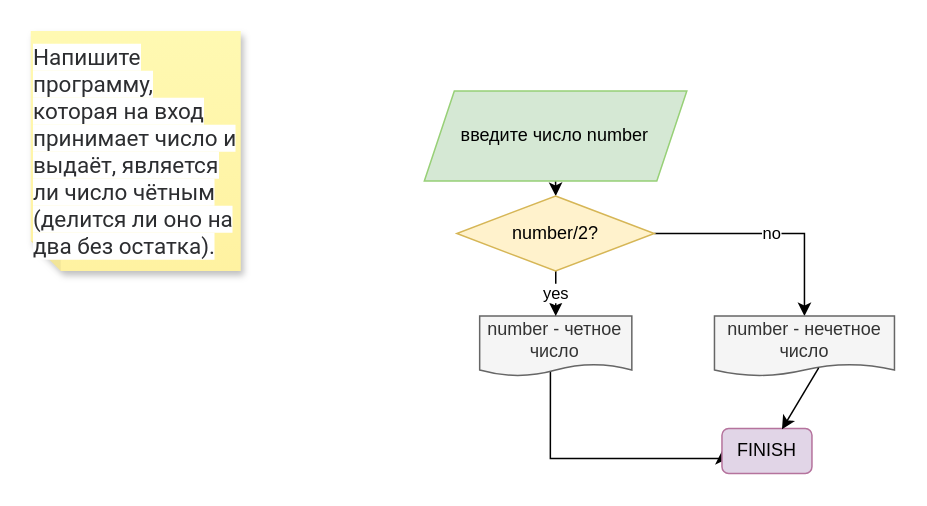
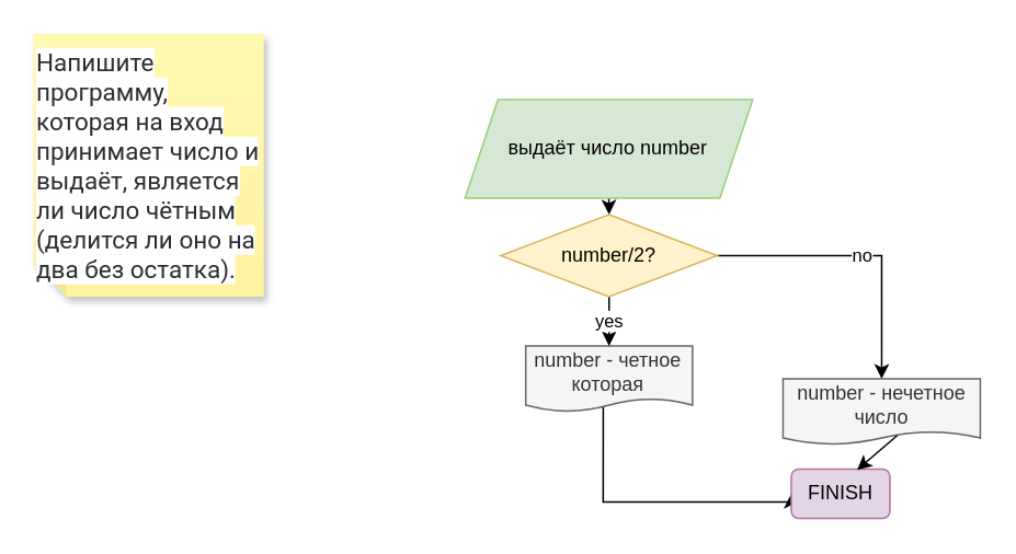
  <mxCell id="0" />
  <mxCell id="1" parent="0" />
  <mxCell id="2" value="&lt;span style=&quot;color: rgb(44, 45, 48); font-family: Roboto, &amp;quot;San Francisco&amp;quot;, &amp;quot;Helvetica Neue&amp;quot;, Helvetica, Arial; font-size: 15px; background-color: rgb(255, 255, 255);&quot;&gt;Напишите программу, которая на вход принимает число и выдаёт, является ли число чётным (делится ли оно на два без остатка).&lt;/span&gt;" style="shape=note;whiteSpace=wrap;html=1;backgroundOutline=1;fontColor=#000000;darkOpacity=0.05;fillColor=#FFF9B2;strokeColor=none;fillStyle=solid;direction=west;gradientDirection=north;gradientColor=#FFF2A1;shadow=1;size=20;pointerEvents=1;align=left;" parent="1" vertex="1"><mxGeometry x="20" y="20" width="140" height="160" as="geometry" /></mxCell>
  <mxCell id="3" style="edgeStyle=orthogonalEdgeStyle;rounded=0;orthogonalLoop=1;jettySize=auto;html=1;exitX=0.5;exitY=1;exitDx=0;exitDy=0;entryX=0.5;entryY=0;entryDx=0;entryDy=0;" parent="1" source="5" edge="1"><mxGeometry relative="1" as="geometry"><mxPoint x="370.005" y="100" as="targetPoint" /></mxGeometry></mxCell>
  <mxCell id="4" style="edgeStyle=orthogonalEdgeStyle;rounded=0;orthogonalLoop=1;jettySize=auto;html=1;exitX=0.5;exitY=1;exitDx=0;exitDy=0;entryX=0.5;entryY=0;entryDx=0;entryDy=0;" parent="1" source="5" edge="1"><mxGeometry relative="1" as="geometry"><mxPoint x="370" y="130" as="targetPoint" /></mxGeometry></mxCell>
- <mxCell id="5" value="введите число number" style="shape=parallelogram;perimeter=parallelogramPerimeter;whiteSpace=wrap;html=1;fixedSize=1;strokeColor=#97D077;fillColor=#d5e8d4;" parent="1" vertex="1"><mxGeometry x="282.38" y="60" width="175" height="60" as="geometry" /></mxCell>
+ <mxCell id="5" value="выдаёт число number" style="shape=parallelogram;perimeter=parallelogramPerimeter;whiteSpace=wrap;html=1;fixedSize=1;strokeColor=#97D077;fillColor=#d5e8d4;" parent="1" vertex="1"><mxGeometry x="282.38" y="60" width="175" height="60" as="geometry" /></mxCell>
  <mxCell id="6" style="edgeStyle=orthogonalEdgeStyle;rounded=0;orthogonalLoop=1;jettySize=auto;html=1;exitX=0.465;exitY=0.863;exitDx=0;exitDy=0;entryX=0;entryY=0.5;entryDx=0;entryDy=0;exitPerimeter=0;" parent="1" source="7" target="8" edge="1"><mxGeometry relative="1" as="geometry"><Array as="points"><mxPoint x="366" y="305" /></Array></mxGeometry></mxCell>
- <mxCell id="7" value="number - четное число" style="shape=document;whiteSpace=wrap;html=1;boundedLbl=1;strokeColor=#666666;fillColor=#f5f5f5;fontColor=#333333;size=0.199;" parent="1" vertex="1"><mxGeometry x="319.28" y="210" width="101.44" height="40" as="geometry" /></mxCell>
+ <mxCell id="7" value="number - четное которая" style="shape=document;whiteSpace=wrap;html=1;boundedLbl=1;strokeColor=#666666;fillColor=#f5f5f5;fontColor=#333333;size=0.199;" parent="1" vertex="1"><mxGeometry x="319.28" y="210" width="101.44" height="40" as="geometry" /></mxCell>
  <mxCell id="8" value="FINISH" style="rounded=1;whiteSpace=wrap;html=1;fillColor=#e1d5e7;strokeColor=#B5739D;" parent="1" vertex="1"><mxGeometry x="480.81" y="285" width="60" height="30" as="geometry" /></mxCell>
  <mxCell id="9" value="yes" style="edgeStyle=orthogonalEdgeStyle;rounded=0;orthogonalLoop=1;jettySize=auto;html=1;exitX=0.5;exitY=1;exitDx=0;exitDy=0;" parent="1" source="11" edge="1"><mxGeometry relative="1" as="geometry"><mxPoint x="370" y="210" as="targetPoint" /><Array as="points"><mxPoint x="370" y="210" /><mxPoint x="370" y="210" /></Array></mxGeometry></mxCell>
  <mxCell id="10" value="no" style="edgeStyle=orthogonalEdgeStyle;rounded=0;orthogonalLoop=1;jettySize=auto;html=1;exitX=1;exitY=0.5;exitDx=0;exitDy=0;entryX=0.5;entryY=0;entryDx=0;entryDy=0;" parent="1" source="11" target="12" edge="1"><mxGeometry relative="1" as="geometry"><mxPoint x="465.525" y="155.5" as="targetPoint" /></mxGeometry></mxCell>
  <mxCell id="11" value="number/2?" style="rhombus;whiteSpace=wrap;html=1;strokeColor=#d6b656;fillColor=#fff2cc;" parent="1" vertex="1"><mxGeometry x="304.07" y="130" width="131.62" height="50" as="geometry" /></mxCell>
- <mxCell id="12" value="number - нечетное число" style="shape=document;whiteSpace=wrap;html=1;boundedLbl=1;strokeColor=#666666;fillColor=#f5f5f5;fontColor=#333333;size=0.199;" parent="1" vertex="1"><mxGeometry x="475.81" y="210" width="120" height="40" as="geometry" /></mxCell>
+ <mxCell id="12" value="number - нечетное число" style="shape=document;whiteSpace=wrap;html=1;boundedLbl=1;strokeColor=#666666;fillColor=#f5f5f5;fontColor=#333333;size=0.199;" parent="1" vertex="1"><mxGeometry x="475.81" y="230" width="120" height="40" as="geometry" /></mxCell>
  <mxCell id="13" value="" style="endArrow=classic;html=1;rounded=0;entryX=0.667;entryY=0.017;entryDx=0;entryDy=0;entryPerimeter=0;exitX=0.579;exitY=0.863;exitDx=0;exitDy=0;exitPerimeter=0;" parent="1" source="12" target="8" edge="1"><mxGeometry width="50" height="50" relative="1" as="geometry"><mxPoint x="530" y="200" as="sourcePoint" /><mxPoint x="530" y="300" as="targetPoint" /></mxGeometry></mxCell>
